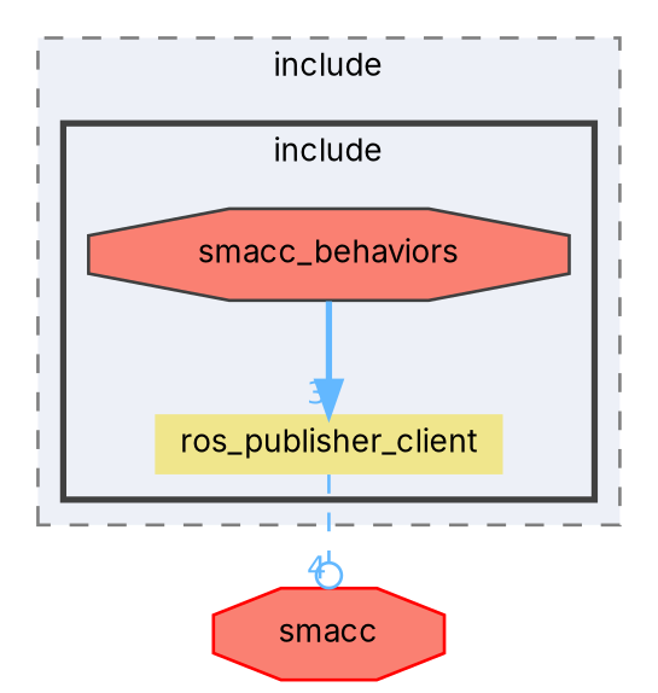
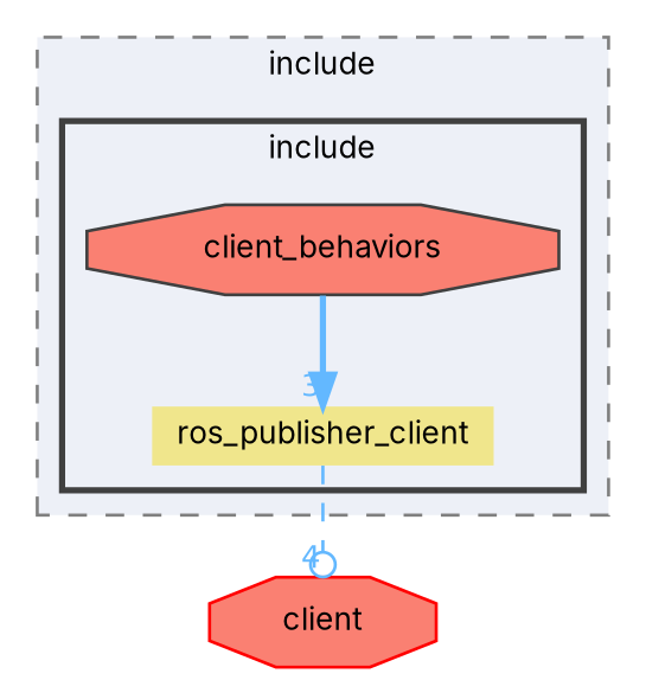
  digraph {
    compound=true
    fontname=Inter
    node [fillcolor=salmon fontname=Inter fontsize=10 shape=octagon style=filled]
    edge [color=steelblue1 fontcolor=steelblue1 fontname=Inter fontsize=10 labeldistance=1.5 labelfontname=Helvetica labelfontsize=10]
    n1 [fillcolor=khaki height=0.2 label=ros_publisher_client shape=plaintext width=0.4]
-   n2 [color=grey25 height=0.2 label=smacc_behaviors width=0.4]
-   n3 [color=red height=0.2 label=smacc width=0.4]
+   n2 [color=grey25 height=0.2 label=client_behaviors width=0.4]
+   n3 [color=red height=0.2 label=client width=0.4]
    subgraph cluster_1 {
      bgcolor="#edf0f7"
      fontsize=10
      label=include
      pencolor=grey50
      style="filled,dashed"
      subgraph cluster_2 {
        bgcolor="#edf0f7"
        fontsize=10
        label=include
        pencolor=grey25
        style="filled,bold"
        n1
        n2
      }
    }
    n1 -> n3 [arrowhead=odot headlabel=4 style=dashed]
    n2 -> n1 [arrowhead=normal headlabel=3 style=bold]
  }
